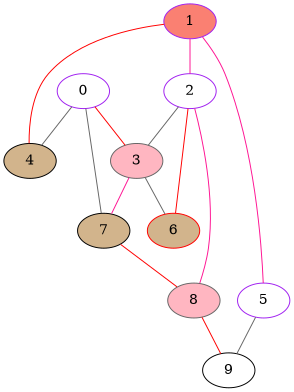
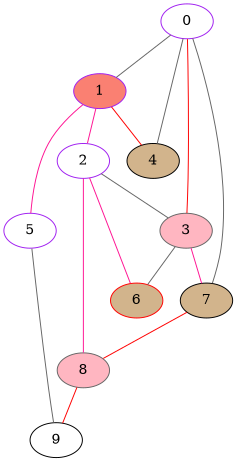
  graph {
    node [color=purple fillcolor=white style=filled]
    edge [color=gray40]
    0
    1 [fillcolor=salmon]
    3 [color=gray40 fillcolor=lightpink]
    4 [color=black fillcolor=tan]
    7 [color=black fillcolor=tan]
    2
    5
    6 [color=red fillcolor=tan]
    8 [color=gray40 fillcolor=lightpink]
    9 [color=black]
+   0 -- 1
    0 -- 3 [color=red]
    0 -- 4
    0 -- 7
    1 -- 4 [color=red]
    1 -- 2 [color=deeppink]
    1 -- 5 [color=deeppink]
    3 -- 7 [color=deeppink]
    3 -- 6
    7 -- 8 [color=red]
    2 -- 3
-   2 -- 6 [color=red]
+   2 -- 6 [color=deeppink]
    2 -- 8 [color=deeppink]
    5 -- 9
    8 -- 9 [color=red]
  }
